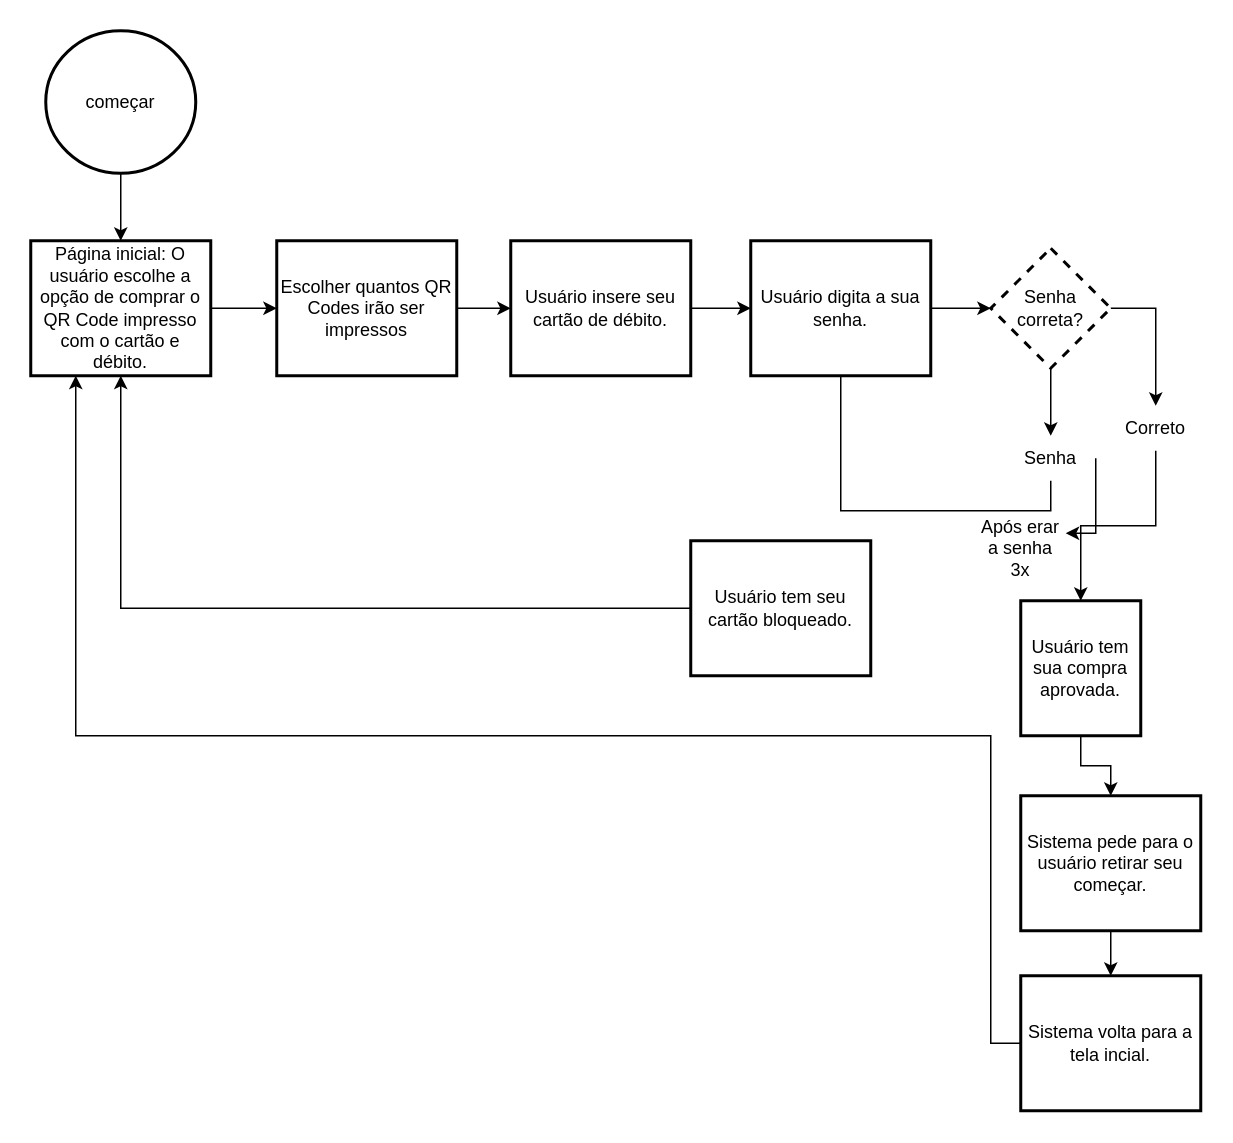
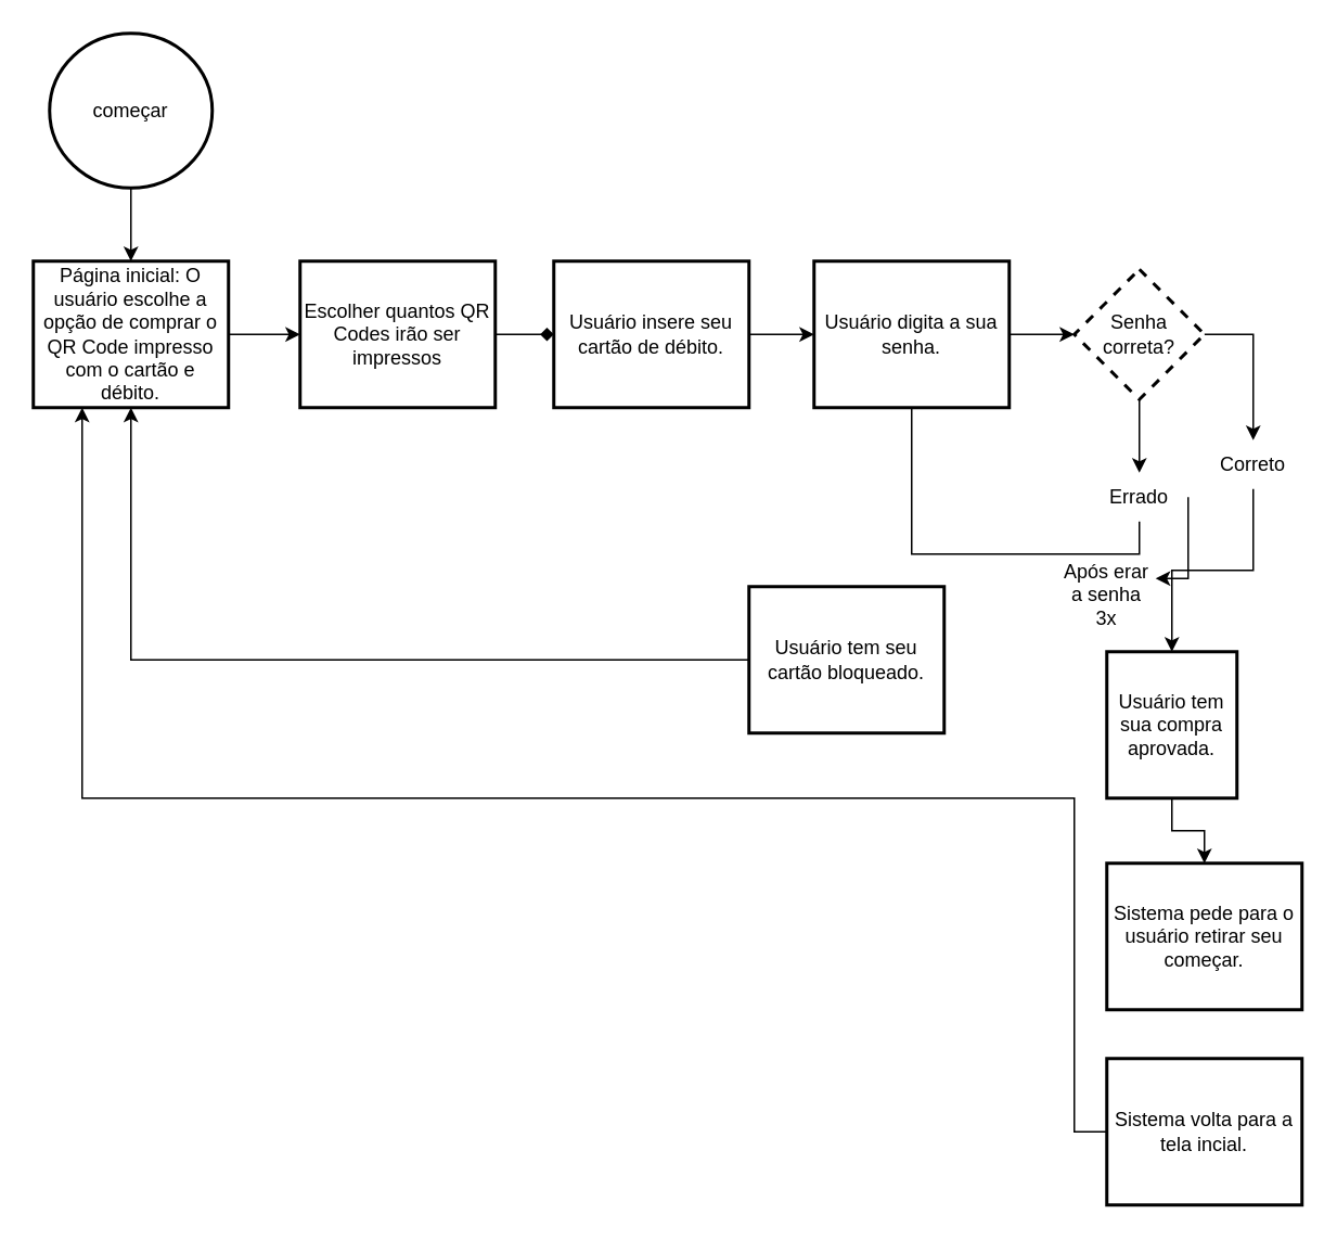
  <mxCell id="0" />
  <mxCell id="1" parent="0" />
  <mxCell id="2" value="" style="edgeStyle=orthogonalEdgeStyle;rounded=0;orthogonalLoop=1;jettySize=auto;html=1;" edge="1" parent="1" source="3" target="5"><mxGeometry relative="1" as="geometry" /></mxCell>
  <mxCell id="3" value="&lt;font style=&quot;vertical-align: inherit;&quot;&gt;&lt;font style=&quot;vertical-align: inherit;&quot;&gt;começar&lt;/font&gt;&lt;/font&gt;" style="strokeWidth=2;html=1;shape=mxgraph.flowchart.start_1;whiteSpace=wrap;" vertex="1" parent="1"><mxGeometry x="30" y="20" width="100" height="95" as="geometry" /></mxCell>
  <mxCell id="4" value="" style="edgeStyle=orthogonalEdgeStyle;rounded=0;orthogonalLoop=1;jettySize=auto;html=1;entryX=0;entryY=0.5;entryDx=0;entryDy=0;" edge="1" parent="1" source="5" target="7"><mxGeometry relative="1" as="geometry"><mxPoint x="260" y="195" as="targetPoint" /></mxGeometry></mxCell>
  <mxCell id="5" value="&lt;font style=&quot;vertical-align: inherit;&quot;&gt;&lt;font style=&quot;vertical-align: inherit;&quot;&gt;Página inicial: O usuário escolhe a opção de comprar o QR Code impresso com o cartão e débito.&lt;/font&gt;&lt;/font&gt;" style="whiteSpace=wrap;html=1;strokeWidth=2;" vertex="1" parent="1"><mxGeometry x="20" y="160" width="120" height="90" as="geometry" /></mxCell>
- <mxCell id="6" value="" style="edgeStyle=orthogonalEdgeStyle;rounded=0;orthogonalLoop=1;jettySize=auto;html=1;" edge="1" parent="1" source="7" target="9"><mxGeometry relative="1" as="geometry" /></mxCell>
+ <mxCell id="6" value="" style="edgeStyle=orthogonalEdgeStyle;rounded=0;orthogonalLoop=1;jettySize=auto;html=1;endArrow=diamond;" edge="1" parent="1" source="7" target="9"><mxGeometry relative="1" as="geometry" /></mxCell>
  <mxCell id="7" value="Escolher quantos QR Codes irão ser impressos" style="whiteSpace=wrap;html=1;strokeWidth=2;" vertex="1" parent="1"><mxGeometry x="184" y="160" width="120" height="90" as="geometry" /></mxCell>
  <mxCell id="8" style="edgeStyle=orthogonalEdgeStyle;rounded=0;orthogonalLoop=1;jettySize=auto;html=1;exitX=1;exitY=0.5;exitDx=0;exitDy=0;entryX=0;entryY=0.5;entryDx=0;entryDy=0;" edge="1" parent="1" source="9" target="15"><mxGeometry relative="1" as="geometry" /></mxCell>
  <mxCell id="9" value="&lt;font style=&quot;vertical-align: inherit;&quot;&gt;&lt;font style=&quot;vertical-align: inherit;&quot;&gt;Usuário insere seu cartão de débito.&lt;/font&gt;&lt;/font&gt;" style="whiteSpace=wrap;html=1;strokeWidth=2;" vertex="1" parent="1"><mxGeometry x="340" y="160" width="120" height="90" as="geometry" /></mxCell>
  <mxCell id="10" style="edgeStyle=orthogonalEdgeStyle;rounded=0;orthogonalLoop=1;jettySize=auto;html=1;exitX=1;exitY=0.5;exitDx=0;exitDy=0;entryX=0.5;entryY=0;entryDx=0;entryDy=0;" edge="1" parent="1" source="11" target="17"><mxGeometry relative="1" as="geometry" /></mxCell>
  <mxCell id="11" value="&lt;font style=&quot;vertical-align: inherit;&quot;&gt;&lt;font style=&quot;vertical-align: inherit;&quot;&gt;Senha correta?&lt;/font&gt;&lt;/font&gt;" style="rhombus;whiteSpace=wrap;html=1;strokeWidth=2;dashed=1;" vertex="1" parent="1"><mxGeometry x="660" y="165" width="80" height="80" as="geometry" /></mxCell>
  <mxCell id="12" style="edgeStyle=orthogonalEdgeStyle;rounded=0;orthogonalLoop=1;jettySize=auto;html=1;exitX=0.5;exitY=1;exitDx=0;exitDy=0;" edge="1" parent="1" source="13" target="26"><mxGeometry relative="1" as="geometry" /></mxCell>
  <mxCell id="13" value="&lt;font style=&quot;vertical-align: inherit;&quot;&gt;&lt;font style=&quot;vertical-align: inherit;&quot;&gt;Usuário tem sua compra aprovada.&lt;/font&gt;&lt;/font&gt;" style="whiteSpace=wrap;html=1;strokeWidth=2;" vertex="1" parent="1"><mxGeometry x="680" y="400" width="80" height="90" as="geometry" /></mxCell>
  <mxCell id="14" style="edgeStyle=orthogonalEdgeStyle;rounded=0;orthogonalLoop=1;jettySize=auto;html=1;exitX=1;exitY=0.5;exitDx=0;exitDy=0;entryX=0;entryY=0.5;entryDx=0;entryDy=0;" edge="1" parent="1" source="15" target="11"><mxGeometry relative="1" as="geometry" /></mxCell>
  <mxCell id="15" value="&lt;font style=&quot;vertical-align: inherit;&quot;&gt;&lt;font style=&quot;vertical-align: inherit;&quot;&gt;Usuário digita a sua senha.&lt;/font&gt;&lt;/font&gt;" style="whiteSpace=wrap;html=1;strokeWidth=2;" vertex="1" parent="1"><mxGeometry x="500" y="160" width="120" height="90" as="geometry" /></mxCell>
  <mxCell id="16" style="edgeStyle=orthogonalEdgeStyle;rounded=0;orthogonalLoop=1;jettySize=auto;html=1;exitX=0.5;exitY=1;exitDx=0;exitDy=0;entryX=0.5;entryY=0;entryDx=0;entryDy=0;" edge="1" parent="1" source="17" target="13"><mxGeometry relative="1" as="geometry" /></mxCell>
  <mxCell id="17" value="Correto" style="text;html=1;strokeColor=none;fillColor=none;align=center;verticalAlign=middle;whiteSpace=wrap;rounded=0;" vertex="1" parent="1"><mxGeometry x="740" y="270" width="60" height="30" as="geometry" /></mxCell>
  <mxCell id="18" value="" style="edgeStyle=orthogonalEdgeStyle;rounded=0;orthogonalLoop=1;jettySize=auto;html=1;exitX=0.5;exitY=1;exitDx=0;exitDy=0;entryX=0.5;entryY=0;entryDx=0;entryDy=0;" edge="1" parent="1" source="11" target="20"><mxGeometry relative="1" as="geometry"><mxPoint x="700" y="245" as="sourcePoint" /><mxPoint x="700" y="350" as="targetPoint" /></mxGeometry></mxCell>
  <mxCell id="19" style="edgeStyle=orthogonalEdgeStyle;rounded=0;orthogonalLoop=1;jettySize=auto;html=1;exitX=0.5;exitY=1;exitDx=0;exitDy=0;entryX=0.5;entryY=1;entryDx=0;entryDy=0;endArrow=none;" edge="1" parent="1" source="20" target="15"><mxGeometry relative="1" as="geometry" /></mxCell>
- <mxCell id="20" value="Senha" style="text;html=1;strokeColor=none;fillColor=none;align=center;verticalAlign=middle;whiteSpace=wrap;rounded=0;" vertex="1" parent="1"><mxGeometry x="670" y="290" width="60" height="30" as="geometry" /></mxCell>
+ <mxCell id="20" value="Errado" style="text;html=1;strokeColor=none;fillColor=none;align=center;verticalAlign=middle;whiteSpace=wrap;rounded=0;" vertex="1" parent="1"><mxGeometry x="670" y="290" width="60" height="30" as="geometry" /></mxCell>
  <mxCell id="21" value="" style="edgeStyle=orthogonalEdgeStyle;rounded=0;orthogonalLoop=1;jettySize=auto;html=1;exitX=1;exitY=0.5;exitDx=0;exitDy=0;" edge="1" parent="1" source="20" target="22"><mxGeometry relative="1" as="geometry"><mxPoint x="610" y="380" as="targetPoint" /><mxPoint x="730" y="305" as="sourcePoint" /><Array as="points"><mxPoint x="730" y="355" /></Array></mxGeometry></mxCell>
  <mxCell id="22" value="Após erar a senha 3x" style="text;html=1;strokeColor=none;fillColor=none;align=center;verticalAlign=middle;whiteSpace=wrap;rounded=0;" vertex="1" parent="1"><mxGeometry x="650" y="350" width="60" height="30" as="geometry" /></mxCell>
  <mxCell id="23" style="edgeStyle=orthogonalEdgeStyle;rounded=0;orthogonalLoop=1;jettySize=auto;html=1;exitX=0;exitY=0.5;exitDx=0;exitDy=0;entryX=0.5;entryY=1;entryDx=0;entryDy=0;" edge="1" parent="1" source="24" target="5"><mxGeometry relative="1" as="geometry" /></mxCell>
  <mxCell id="24" value="Usuário tem seu cartão bloqueado." style="whiteSpace=wrap;html=1;strokeWidth=2;" vertex="1" parent="1"><mxGeometry x="460" y="360" width="120" height="90" as="geometry" /></mxCell>
- <mxCell id="25" style="edgeStyle=orthogonalEdgeStyle;rounded=0;orthogonalLoop=1;jettySize=auto;html=1;exitX=0.5;exitY=1;exitDx=0;exitDy=0;entryX=0.5;entryY=0;entryDx=0;entryDy=0;" edge="1" parent="1" source="26" target="28"><mxGeometry relative="1" as="geometry" /></mxCell>
  <mxCell id="26" value="&lt;font style=&quot;vertical-align: inherit;&quot;&gt;&lt;font style=&quot;vertical-align: inherit;&quot;&gt;Sistema pede para o usuário retirar seu começar.&lt;/font&gt;&lt;/font&gt;" style="whiteSpace=wrap;html=1;strokeWidth=2;" vertex="1" parent="1"><mxGeometry x="680" y="530" width="120" height="90" as="geometry" /></mxCell>
  <mxCell id="27" style="edgeStyle=orthogonalEdgeStyle;rounded=0;orthogonalLoop=1;jettySize=auto;html=1;exitX=0;exitY=0.5;exitDx=0;exitDy=0;entryX=0.25;entryY=1;entryDx=0;entryDy=0;" edge="1" parent="1" source="28" target="5"><mxGeometry relative="1" as="geometry"><Array as="points"><mxPoint x="660" y="695" /><mxPoint x="660" y="490" /><mxPoint x="50" y="490" /></Array></mxGeometry></mxCell>
  <mxCell id="28" value="&lt;font style=&quot;vertical-align: inherit;&quot;&gt;&lt;font style=&quot;vertical-align: inherit;&quot;&gt;Sistema volta para a tela incial.&lt;/font&gt;&lt;/font&gt;" style="whiteSpace=wrap;html=1;strokeWidth=2;" vertex="1" parent="1"><mxGeometry x="680" y="650" width="120" height="90" as="geometry" /></mxCell>
